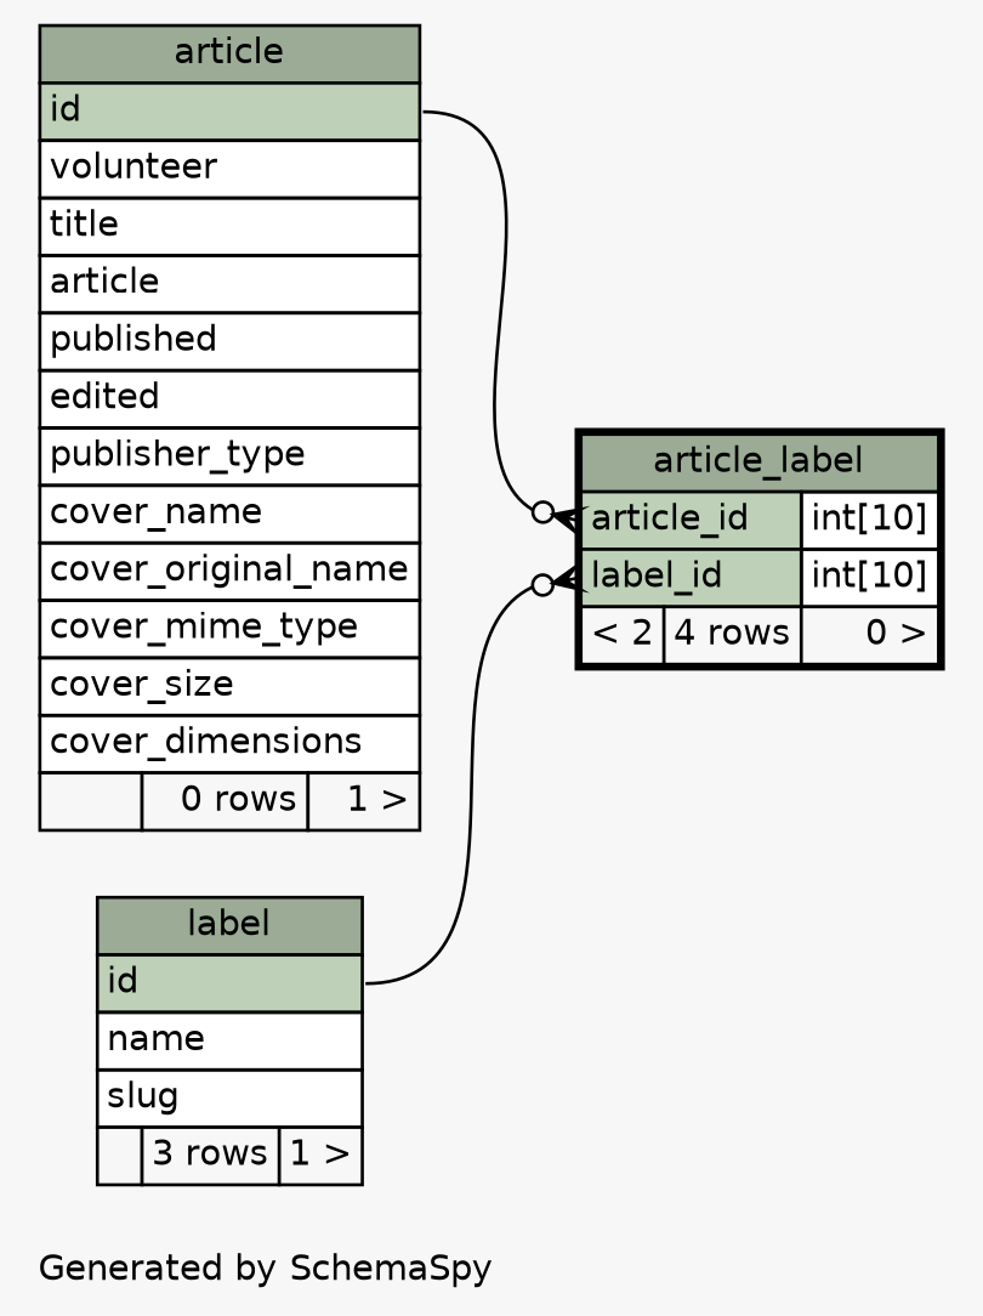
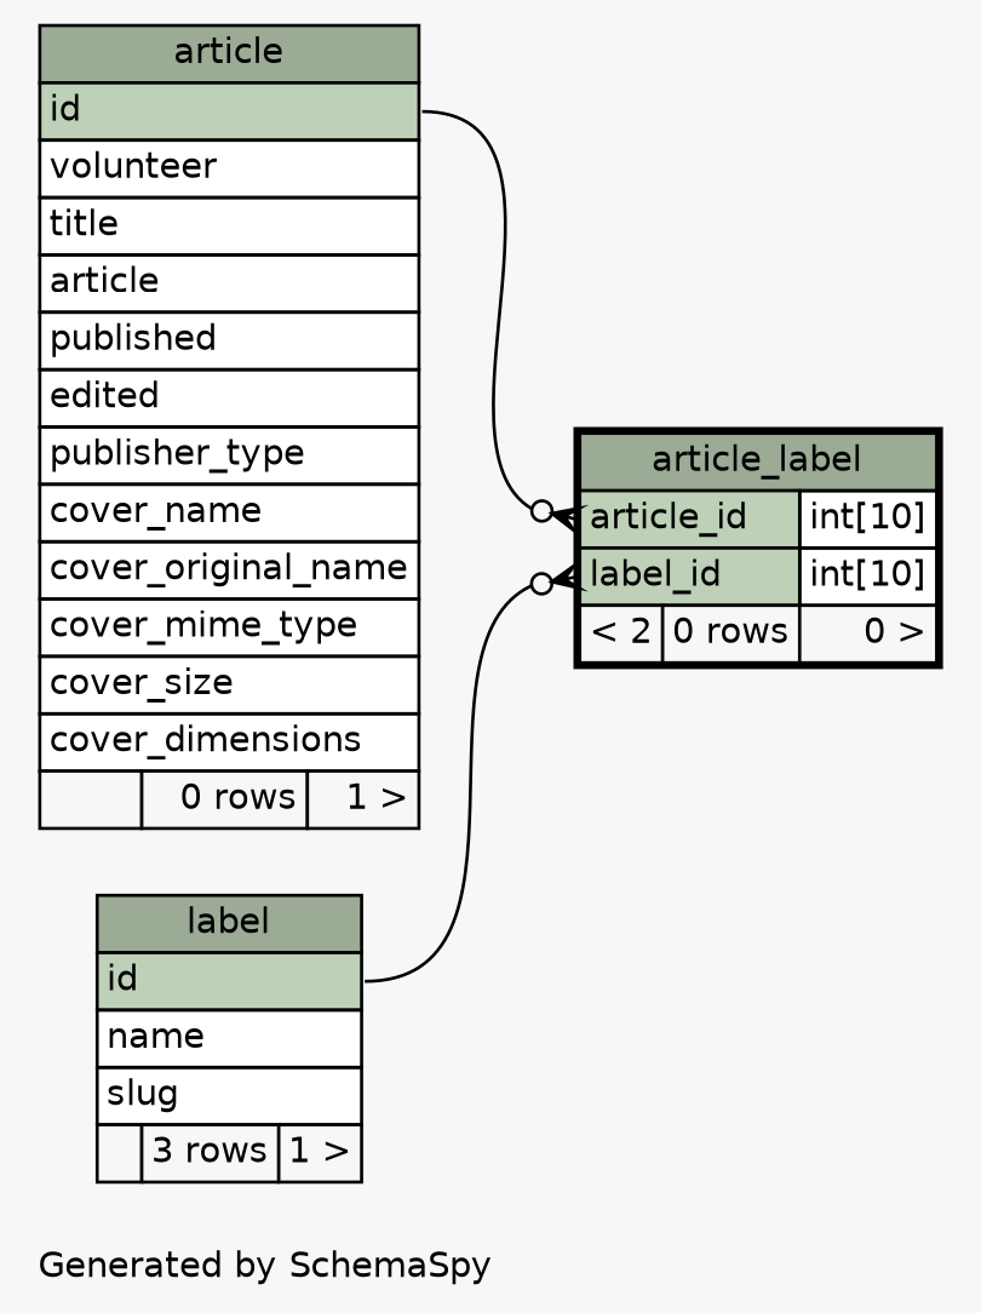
  digraph {
    bgcolor="#f7f7f7"
    fontname=Helvetica
    fontsize=11
    label="\nGenerated by SchemaSpy"
    labeljust=l
    nodesep=0.18
    rankdir=RL
    ranksep=0.46
    node [fontname=Helvetica fontsize=11 shape=plaintext]
    edge [arrowhead=none arrowsize=0.8 arrowtail=crowodot dir=back headport="id:e"]
-   n1 [label=<     <TABLE BORDER="2" CELLBORDER="1" CELLSPACING="0" BGCOLOR="#ffffff">       <TR><TD COLSPAN="3" BGCOLOR="#9bab96" ALIGN="CENTER">article_label</TD></TR>       <TR><TD PORT="article_id" COLSPAN="2" BGCOLOR="#bed1b8" ALIGN="LEFT">article_id</TD><TD PORT="article_id.type" ALIGN="LEFT">int[10]</TD></TR>       <TR><TD PORT="label_id" COLSPAN="2" BGCOLOR="#bed1b8" ALIGN="LEFT">label_id</TD><TD PORT="label_id.type" ALIGN="LEFT">int[10]</TD></TR>       <TR><TD ALIGN="LEFT" BGCOLOR="#f7f7f7">&lt; 2</TD><TD ALIGN="RIGHT" BGCOLOR="#f7f7f7">4 rows</TD><TD ALIGN="RIGHT" BGCOLOR="#f7f7f7">0 &gt;</TD></TR>     </TABLE>>]
+   n1 [label=<     <TABLE BORDER="2" CELLBORDER="1" CELLSPACING="0" BGCOLOR="#ffffff">       <TR><TD COLSPAN="3" BGCOLOR="#9bab96" ALIGN="CENTER">article_label</TD></TR>       <TR><TD PORT="article_id" COLSPAN="2" BGCOLOR="#bed1b8" ALIGN="LEFT">article_id</TD><TD PORT="article_id.type" ALIGN="LEFT">int[10]</TD></TR>       <TR><TD PORT="label_id" COLSPAN="2" BGCOLOR="#bed1b8" ALIGN="LEFT">label_id</TD><TD PORT="label_id.type" ALIGN="LEFT">int[10]</TD></TR>       <TR><TD ALIGN="LEFT" BGCOLOR="#f7f7f7">&lt; 2</TD><TD ALIGN="RIGHT" BGCOLOR="#f7f7f7">0 rows</TD><TD ALIGN="RIGHT" BGCOLOR="#f7f7f7">0 &gt;</TD></TR>     </TABLE>>]
    n2 [label=<     <TABLE BORDER="0" CELLBORDER="1" CELLSPACING="0" BGCOLOR="#ffffff">       <TR><TD COLSPAN="3" BGCOLOR="#9bab96" ALIGN="CENTER">article</TD></TR>       <TR><TD PORT="id" COLSPAN="3" BGCOLOR="#bed1b8" ALIGN="LEFT">id</TD></TR>       <TR><TD PORT="volunteer" COLSPAN="3" ALIGN="LEFT">volunteer</TD></TR>       <TR><TD PORT="title" COLSPAN="3" ALIGN="LEFT">title</TD></TR>       <TR><TD PORT="article" COLSPAN="3" ALIGN="LEFT">article</TD></TR>       <TR><TD PORT="published" COLSPAN="3" ALIGN="LEFT">published</TD></TR>       <TR><TD PORT="edited" COLSPAN="3" ALIGN="LEFT">edited</TD></TR>       <TR><TD PORT="publisher_type" COLSPAN="3" ALIGN="LEFT">publisher_type</TD></TR>       <TR><TD PORT="cover_name" COLSPAN="3" ALIGN="LEFT">cover_name</TD></TR>       <TR><TD PORT="cover_original_name" COLSPAN="3" ALIGN="LEFT">cover_original_name</TD></TR>       <TR><TD PORT="cover_mime_type" COLSPAN="3" ALIGN="LEFT">cover_mime_type</TD></TR>       <TR><TD PORT="cover_size" COLSPAN="3" ALIGN="LEFT">cover_size</TD></TR>       <TR><TD PORT="cover_dimensions" COLSPAN="3" ALIGN="LEFT">cover_dimensions</TD></TR>       <TR><TD ALIGN="LEFT" BGCOLOR="#f7f7f7">  </TD><TD ALIGN="RIGHT" BGCOLOR="#f7f7f7">0 rows</TD><TD ALIGN="RIGHT" BGCOLOR="#f7f7f7">1 &gt;</TD></TR>     </TABLE>>]
    n3 [label=<     <TABLE BORDER="0" CELLBORDER="1" CELLSPACING="0" BGCOLOR="#ffffff">       <TR><TD COLSPAN="3" BGCOLOR="#9bab96" ALIGN="CENTER">label</TD></TR>       <TR><TD PORT="id" COLSPAN="3" BGCOLOR="#bed1b8" ALIGN="LEFT">id</TD></TR>       <TR><TD PORT="name" COLSPAN="3" ALIGN="LEFT">name</TD></TR>       <TR><TD PORT="slug" COLSPAN="3" ALIGN="LEFT">slug</TD></TR>       <TR><TD ALIGN="LEFT" BGCOLOR="#f7f7f7">  </TD><TD ALIGN="RIGHT" BGCOLOR="#f7f7f7">3 rows</TD><TD ALIGN="RIGHT" BGCOLOR="#f7f7f7">1 &gt;</TD></TR>     </TABLE>>]
    n1 -> n2 [tailport="article_id:w"]
    n1 -> n3 [tailport="label_id:w"]
  }
